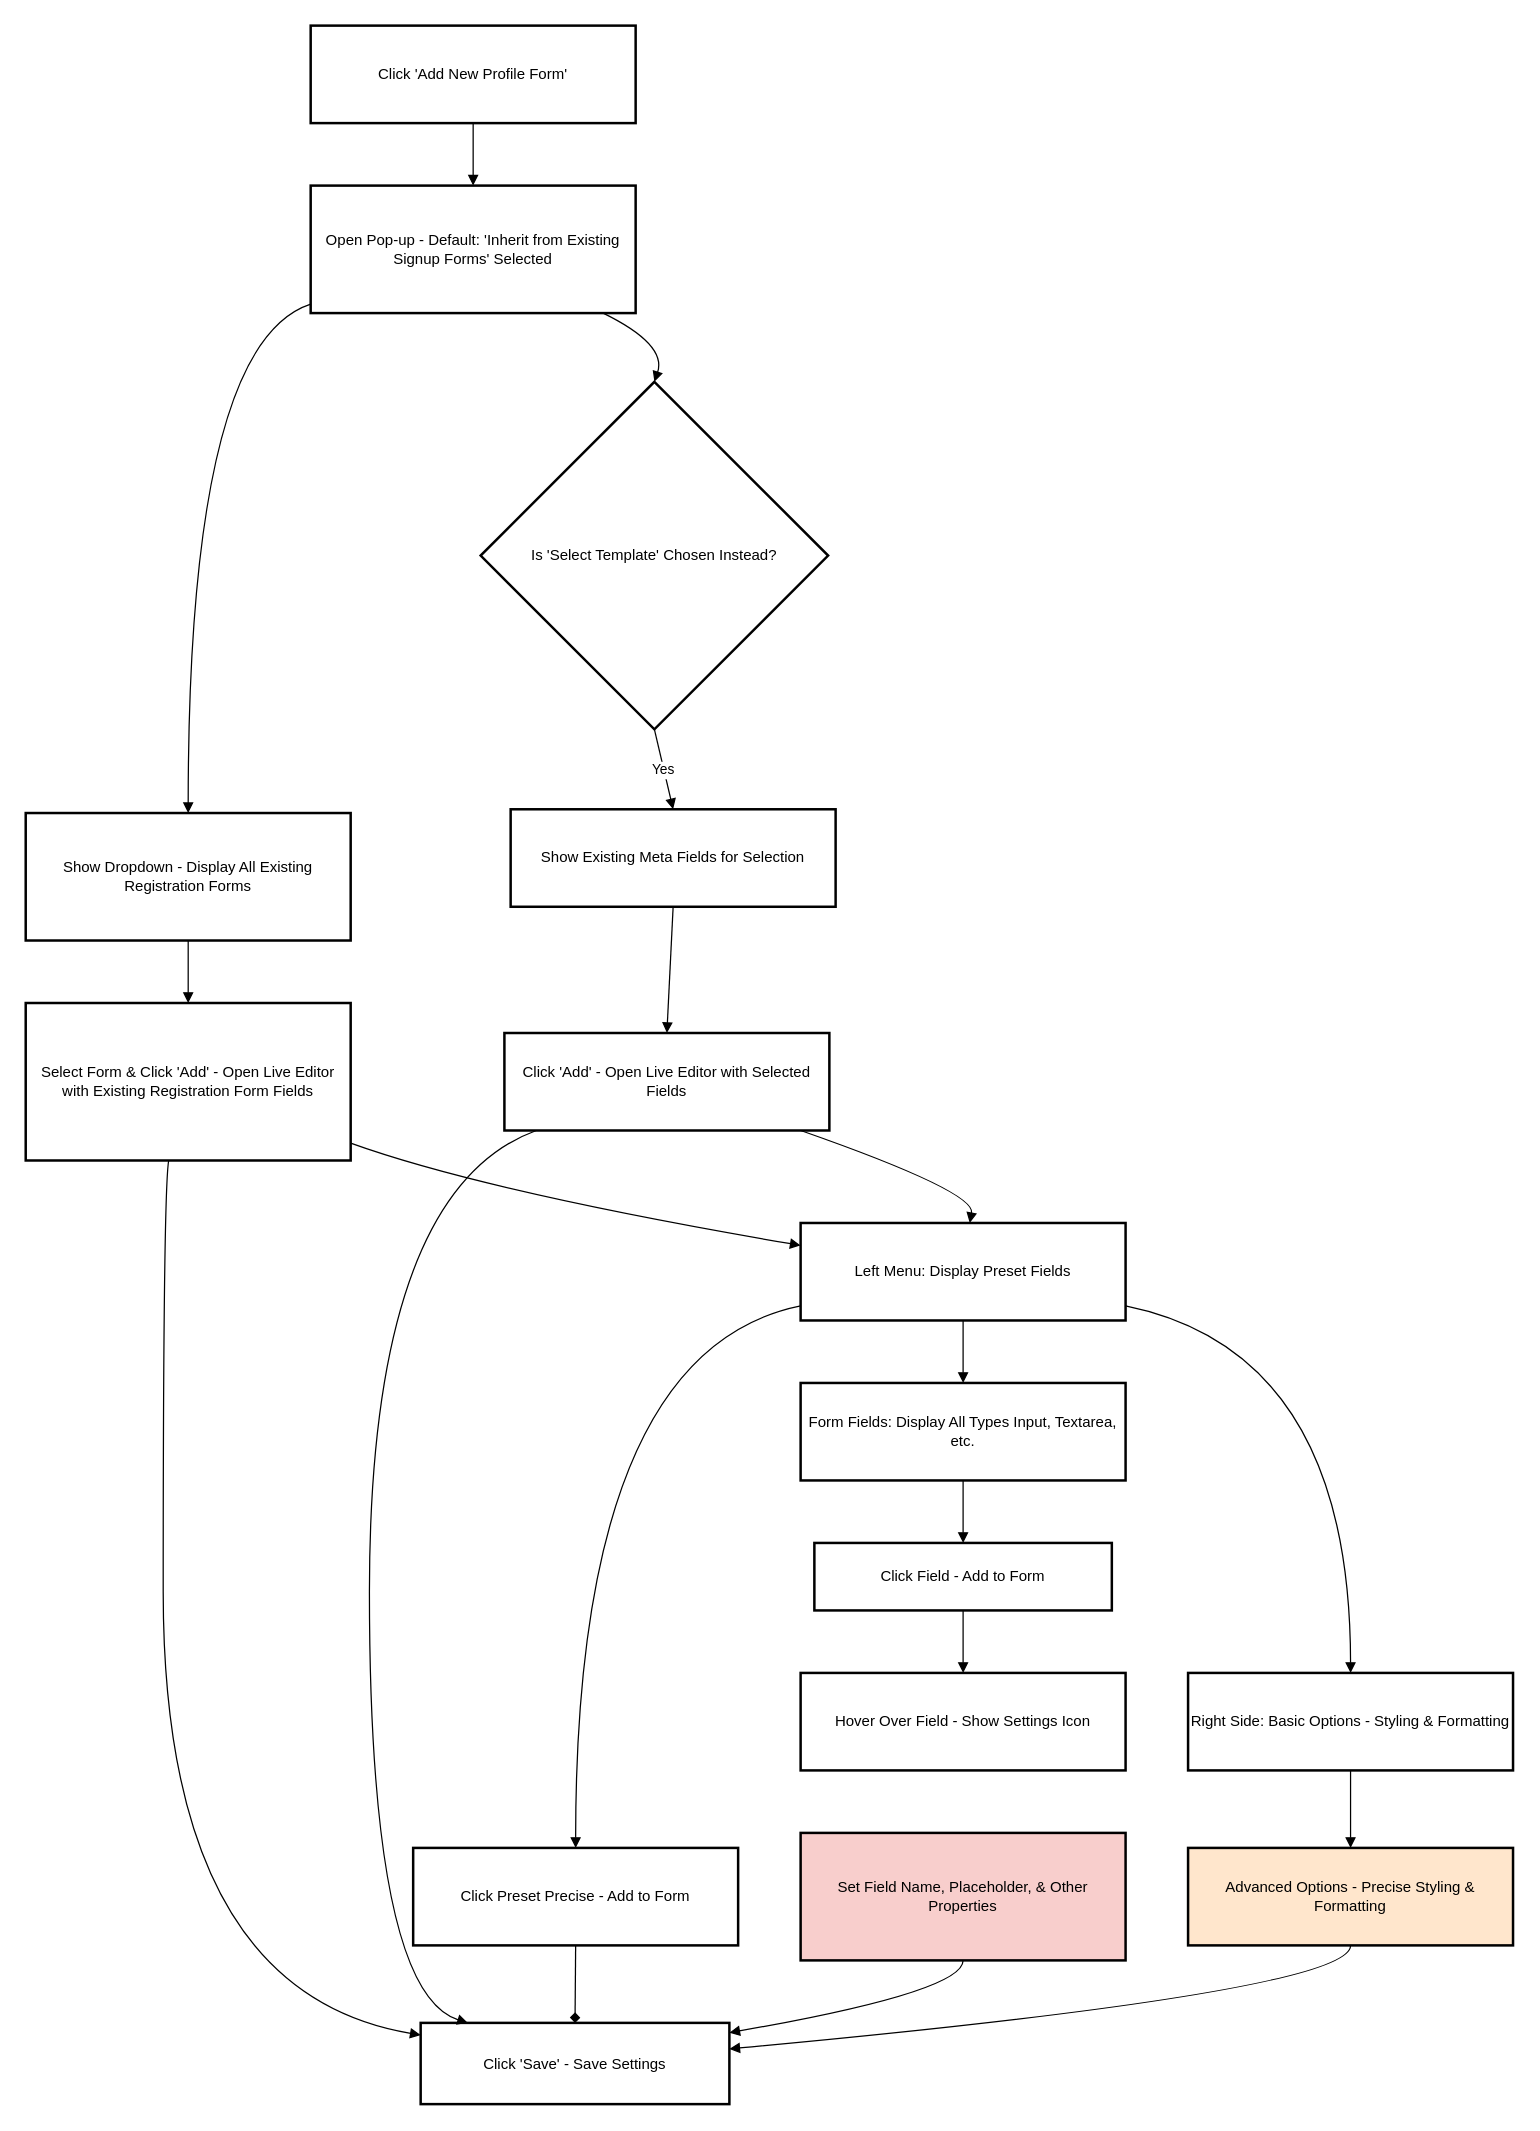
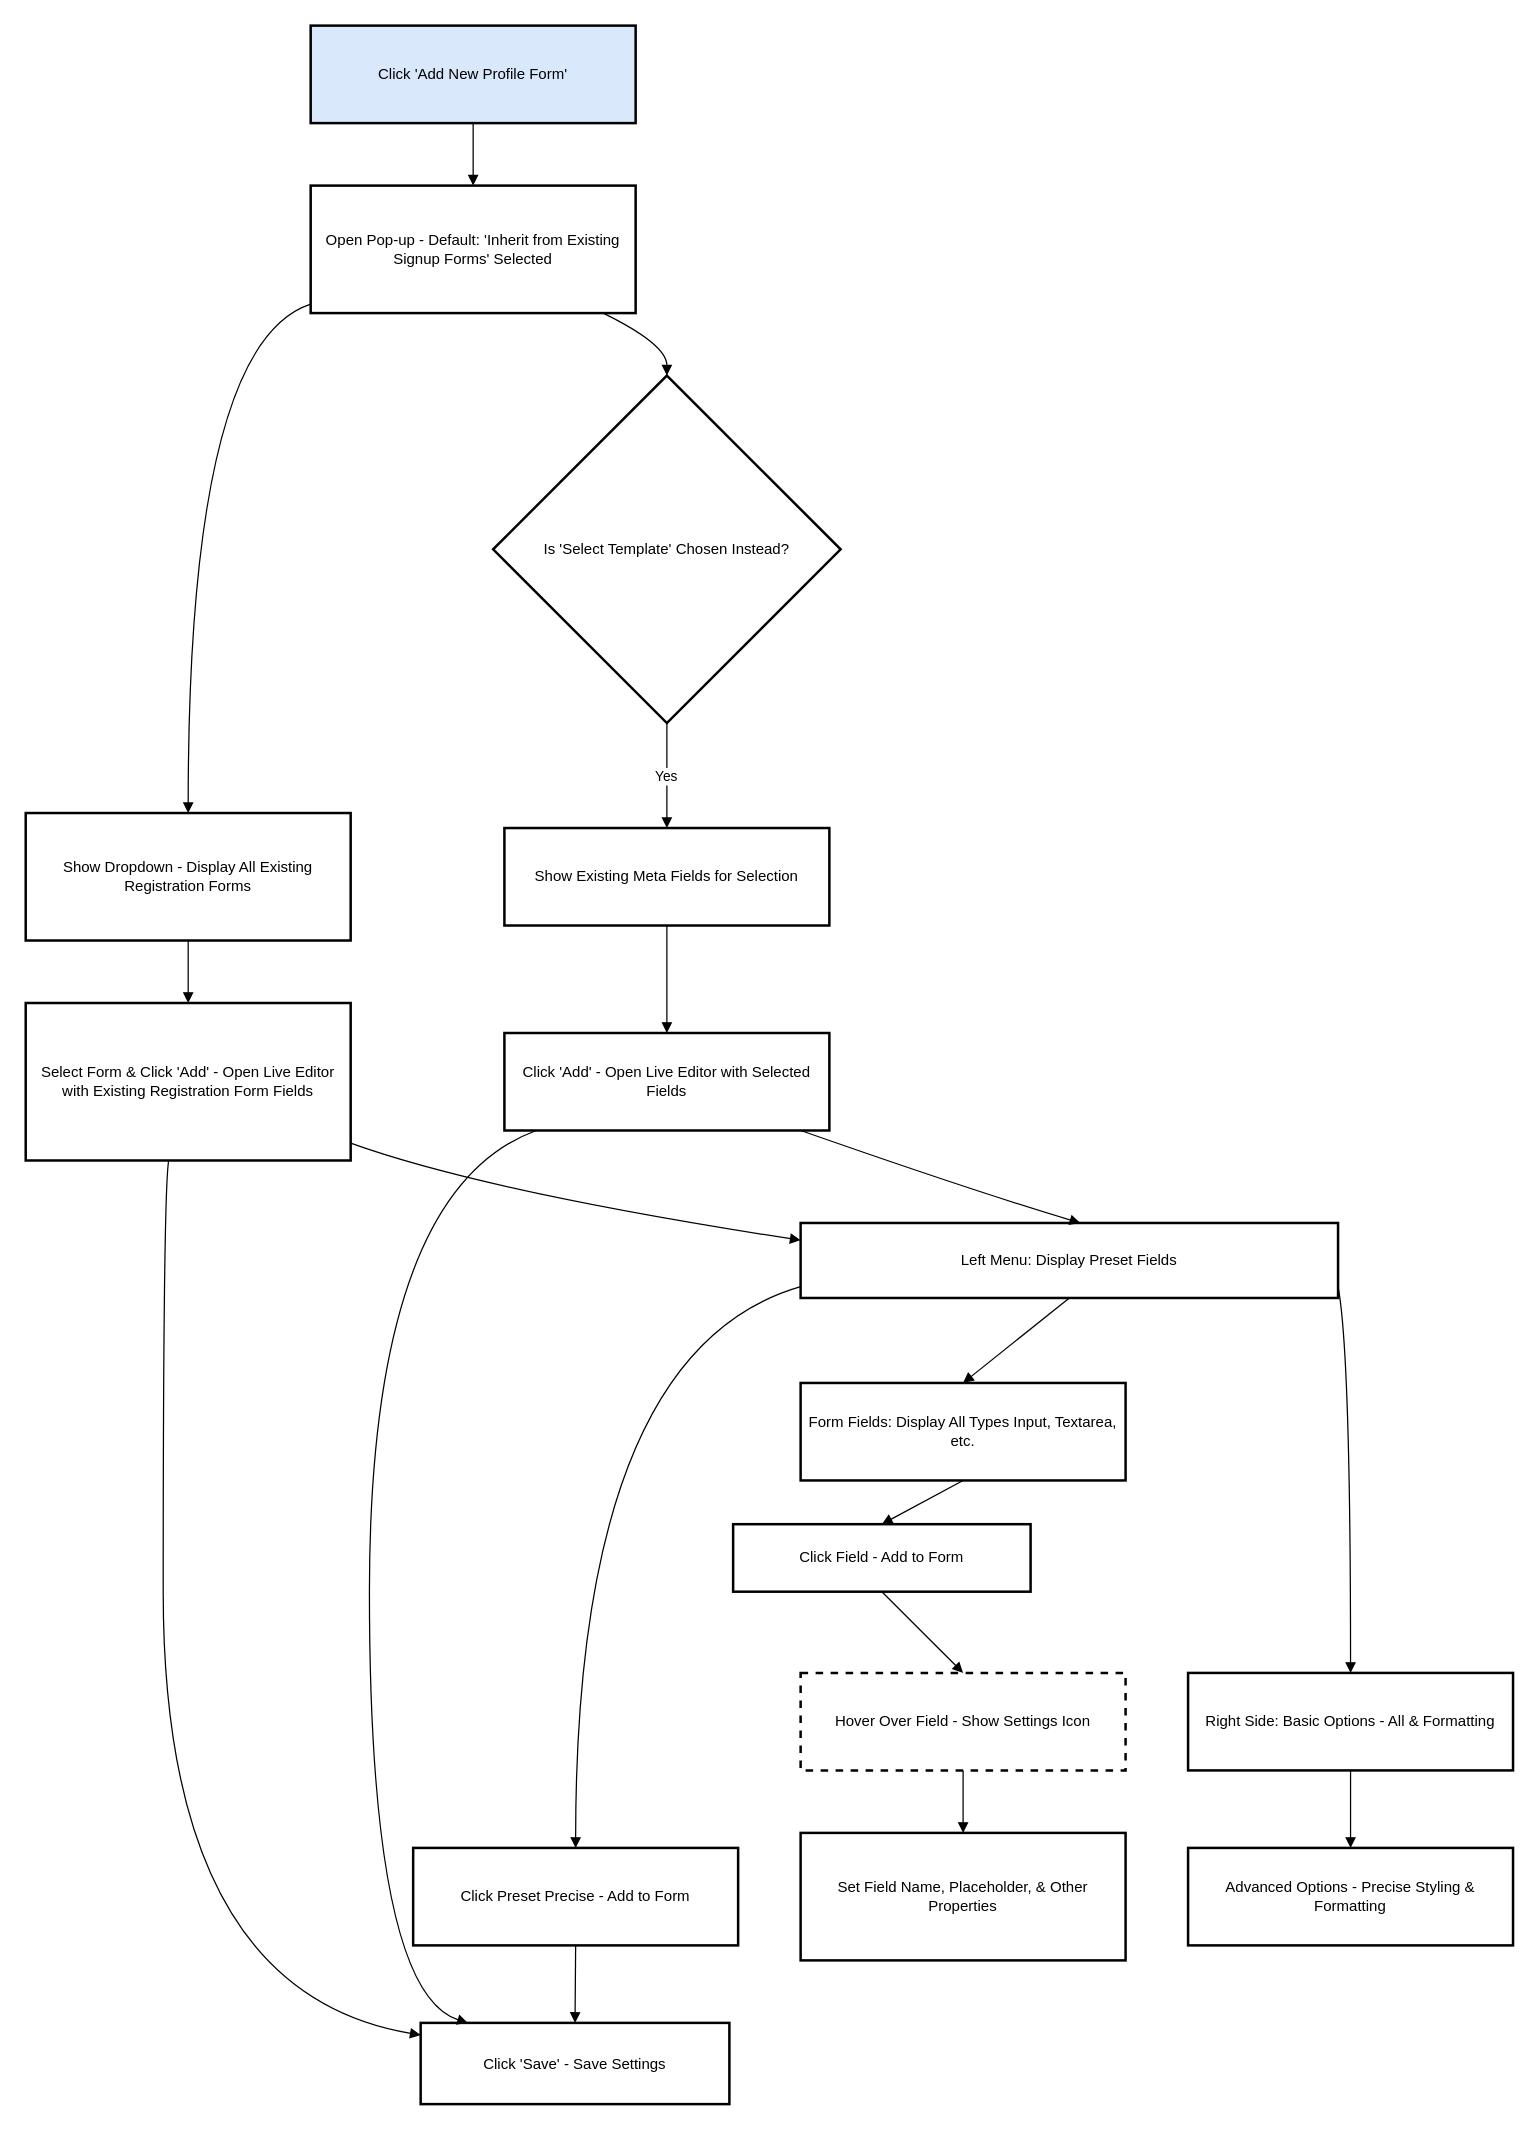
  <mxCell id="0" />
  <mxCell id="1" parent="0" />
- <mxCell id="2" value="Click 'Add New Profile Form'" style="whiteSpace=wrap;strokeWidth=2;" vertex="1" parent="1"><mxGeometry x="248" y="20" width="260" height="78" as="geometry" /></mxCell>
+ <mxCell id="2" value="Click 'Add New Profile Form'" style="whiteSpace=wrap;strokeWidth=2;fillColor=#dae8fc;" vertex="1" parent="1"><mxGeometry x="248" y="20" width="260" height="78" as="geometry" /></mxCell>
  <mxCell id="3" value="Open Pop-up - Default: 'Inherit from Existing Signup Forms' Selected" style="whiteSpace=wrap;strokeWidth=2;" vertex="1" parent="1"><mxGeometry x="248" y="148" width="260" height="102" as="geometry" /></mxCell>
  <mxCell id="4" value="Show Dropdown - Display All Existing Registration Forms" style="whiteSpace=wrap;strokeWidth=2;" vertex="1" parent="1"><mxGeometry x="20" y="650" width="260" height="102" as="geometry" /></mxCell>
  <mxCell id="5" value="Select Form &amp; Click 'Add' - Open Live Editor with Existing Registration Form Fields" style="whiteSpace=wrap;strokeWidth=2;" vertex="1" parent="1"><mxGeometry x="20" y="802" width="260" height="126" as="geometry" /></mxCell>
  <mxCell id="6" value="Click 'Save' - Save Settings" style="whiteSpace=wrap;strokeWidth=2;" vertex="1" parent="1"><mxGeometry x="336" y="1618" width="247" height="65" as="geometry" /></mxCell>
- <mxCell id="7" value="Is 'Select Template' Chosen Instead?" style="rhombus;strokeWidth=2;whiteSpace=wrap;" vertex="1" parent="1"><mxGeometry x="384" y="305" width="278" height="278" as="geometry" /></mxCell>
- <mxCell id="8" value="Show Existing Meta Fields for Selection" style="whiteSpace=wrap;strokeWidth=2;" vertex="1" parent="1"><mxGeometry x="408" y="647" width="260" height="78" as="geometry" /></mxCell>
+ <mxCell id="7" value="Is 'Select Template' Chosen Instead?" style="rhombus;strokeWidth=2;whiteSpace=wrap;" vertex="1" parent="1"><mxGeometry x="394" y="300" width="278" height="278" as="geometry" /></mxCell>
+ <mxCell id="8" value="Show Existing Meta Fields for Selection" style="whiteSpace=wrap;strokeWidth=2;" vertex="1" parent="1"><mxGeometry x="403" y="662" width="260" height="78" as="geometry" /></mxCell>
  <mxCell id="9" value="Click 'Add' - Open Live Editor with Selected Fields" style="whiteSpace=wrap;strokeWidth=2;" vertex="1" parent="1"><mxGeometry x="403" y="826" width="260" height="78" as="geometry" /></mxCell>
- <mxCell id="10" value="Left Menu: Display Preset Fields" style="whiteSpace=wrap;strokeWidth=2;" vertex="1" parent="1"><mxGeometry x="640" y="978" width="260" height="78" as="geometry" /></mxCell>
+ <mxCell id="10" value="Left Menu: Display Preset Fields" style="whiteSpace=wrap;strokeWidth=2;" vertex="1" parent="1"><mxGeometry x="640" y="978" width="430" height="60" as="geometry" /></mxCell>
  <mxCell id="11" value="Click Preset Precise - Add to Form" style="whiteSpace=wrap;strokeWidth=2;" vertex="1" parent="1"><mxGeometry x="330" y="1478" width="260" height="78" as="geometry" /></mxCell>
  <mxCell id="12" value="Form Fields: Display All Types Input, Textarea, etc." style="whiteSpace=wrap;strokeWidth=2;" vertex="1" parent="1"><mxGeometry x="640" y="1106" width="260" height="78" as="geometry" /></mxCell>
- <mxCell id="13" value="Click Field - Add to Form" style="whiteSpace=wrap;strokeWidth=2;" vertex="1" parent="1"><mxGeometry x="651" y="1234" width="238" height="54" as="geometry" /></mxCell>
- <mxCell id="14" value="Hover Over Field - Show Settings Icon" style="whiteSpace=wrap;strokeWidth=2;" vertex="1" parent="1"><mxGeometry x="640" y="1338" width="260" height="78" as="geometry" /></mxCell>
- <mxCell id="15" value="Set Field Name, Placeholder, &amp; Other Properties" style="whiteSpace=wrap;strokeWidth=2;fillColor=#f8cecc;" vertex="1" parent="1"><mxGeometry x="640" y="1466" width="260" height="102" as="geometry" /></mxCell>
- <mxCell id="16" value="Right Side: Basic Options - Styling &amp; Formatting" style="whiteSpace=wrap;strokeWidth=2;" vertex="1" parent="1"><mxGeometry x="950" y="1338" width="260" height="78" as="geometry" /></mxCell>
- <mxCell id="17" value="Advanced Options - Precise Styling &amp; Formatting" style="whiteSpace=wrap;strokeWidth=2;fillColor=#ffe6cc;" vertex="1" parent="1"><mxGeometry x="950" y="1478" width="260" height="78" as="geometry" /></mxCell>
+ <mxCell id="13" value="Click Field - Add to Form" style="whiteSpace=wrap;strokeWidth=2;" vertex="1" parent="1"><mxGeometry x="586" y="1219" width="238" height="54" as="geometry" /></mxCell>
+ <mxCell id="14" value="Hover Over Field - Show Settings Icon" style="whiteSpace=wrap;strokeWidth=2;dashed=1;" vertex="1" parent="1"><mxGeometry x="640" y="1338" width="260" height="78" as="geometry" /></mxCell>
+ <mxCell id="15" value="Set Field Name, Placeholder, &amp; Other Properties" style="whiteSpace=wrap;strokeWidth=2;" vertex="1" parent="1"><mxGeometry x="640" y="1466" width="260" height="102" as="geometry" /></mxCell>
+ <mxCell id="16" value="Right Side: Basic Options - All &amp; Formatting" style="whiteSpace=wrap;strokeWidth=2;" vertex="1" parent="1"><mxGeometry x="950" y="1338" width="260" height="78" as="geometry" /></mxCell>
+ <mxCell id="17" value="Advanced Options - Precise Styling &amp; Formatting" style="whiteSpace=wrap;strokeWidth=2;" vertex="1" parent="1"><mxGeometry x="950" y="1478" width="260" height="78" as="geometry" /></mxCell>
  <mxCell id="18" value="" style="curved=1;startArrow=none;endArrow=block;exitX=0.5;exitY=1;entryX=0.5;entryY=0;rounded=0;" edge="1" parent="1" source="2" target="3"><mxGeometry relative="1" as="geometry"><Array as="points" /></mxGeometry></mxCell>
  <mxCell id="19" value="" style="curved=1;startArrow=none;endArrow=block;exitX=0;exitY=0.93;entryX=0.5;entryY=0;rounded=0;" edge="1" parent="1" source="3" target="4"><mxGeometry relative="1" as="geometry"><Array as="points"><mxPoint x="150" y="275" /></Array></mxGeometry></mxCell>
  <mxCell id="20" value="" style="curved=1;startArrow=none;endArrow=block;exitX=0.5;exitY=1;entryX=0.5;entryY=0;rounded=0;" edge="1" parent="1" source="4" target="5"><mxGeometry relative="1" as="geometry"><Array as="points" /></mxGeometry></mxCell>
  <mxCell id="21" value="" style="curved=1;startArrow=none;endArrow=block;exitX=0.44;exitY=1;entryX=0;entryY=0.15;rounded=0;" edge="1" parent="1" source="5" target="6"><mxGeometry relative="1" as="geometry"><Array as="points"><mxPoint x="130" y="953" /><mxPoint x="130" y="1593" /></Array></mxGeometry></mxCell>
  <mxCell id="22" value="" style="curved=1;startArrow=none;endArrow=block;exitX=0.9;exitY=1;entryX=0.5;entryY=0;rounded=0;" edge="1" parent="1" source="3" target="7"><mxGeometry relative="1" as="geometry"><Array as="points"><mxPoint x="533" y="275" /></Array></mxGeometry></mxCell>
  <mxCell id="23" value="Yes" style="curved=1;startArrow=none;endArrow=block;exitX=0.5;exitY=1;entryX=0.5;entryY=0.01;rounded=0;" edge="1" parent="1" source="7" target="8"><mxGeometry relative="1" as="geometry"><Array as="points" /></mxGeometry></mxCell>
  <mxCell id="24" value="" style="curved=1;startArrow=none;endArrow=block;exitX=0.5;exitY=1.01;entryX=0.5;entryY=0.01;rounded=0;" edge="1" parent="1" source="8" target="9"><mxGeometry relative="1" as="geometry"><Array as="points" /></mxGeometry></mxCell>
  <mxCell id="25" value="" style="curved=1;startArrow=none;endArrow=block;exitX=0.09;exitY=1.01;entryX=0.16;entryY=0.01;rounded=0;" edge="1" parent="1" source="9" target="6"><mxGeometry relative="1" as="geometry"><Array as="points"><mxPoint x="295" y="953" /><mxPoint x="295" y="1593" /></Array></mxGeometry></mxCell>
  <mxCell id="26" value="" style="curved=1;startArrow=none;endArrow=block;exitX=1;exitY=0.89;entryX=0;entryY=0.23;rounded=0;" edge="1" parent="1" source="5" target="10"><mxGeometry relative="1" as="geometry"><Array as="points"><mxPoint x="388" y="953" /></Array></mxGeometry></mxCell>
  <mxCell id="27" value="" style="curved=1;startArrow=none;endArrow=block;exitX=0.92;exitY=1.01;entryX=0.52;entryY=0.01;rounded=0;" edge="1" parent="1" source="9" target="10"><mxGeometry relative="1" as="geometry"><Array as="points"><mxPoint x="780" y="953" /></Array></mxGeometry></mxCell>
  <mxCell id="28" value="" style="curved=1;startArrow=none;endArrow=block;exitX=0;exitY=0.85;entryX=0.5;entryY=0.01;rounded=0;" edge="1" parent="1" source="10" target="11"><mxGeometry relative="1" as="geometry"><Array as="points"><mxPoint x="460" y="1081" /></Array></mxGeometry></mxCell>
- <mxCell id="29" value="" style="curved=1;startArrow=none;endArrow=diamond;exitX=0.5;exitY=1.01;entryX=0.5;entryY=0.01;rounded=0;" edge="1" parent="1" source="11" target="6"><mxGeometry relative="1" as="geometry"><Array as="points" /></mxGeometry></mxCell>
+ <mxCell id="29" value="" style="curved=1;startArrow=none;endArrow=block;exitX=0.5;exitY=1.01;entryX=0.5;entryY=0.01;rounded=0;" edge="1" parent="1" source="11" target="6"><mxGeometry relative="1" as="geometry"><Array as="points" /></mxGeometry></mxCell>
  <mxCell id="30" value="" style="curved=1;startArrow=none;endArrow=block;exitX=0.5;exitY=1.01;entryX=0.5;entryY=0.01;rounded=0;" edge="1" parent="1" source="10" target="12"><mxGeometry relative="1" as="geometry"><Array as="points" /></mxGeometry></mxCell>
  <mxCell id="31" value="" style="curved=1;startArrow=none;endArrow=block;exitX=0.5;exitY=1.01;entryX=0.5;entryY=0.01;rounded=0;" edge="1" parent="1" source="12" target="13"><mxGeometry relative="1" as="geometry"><Array as="points" /></mxGeometry></mxCell>
  <mxCell id="32" value="" style="curved=1;startArrow=none;endArrow=block;exitX=0.5;exitY=1.01;entryX=0.5;entryY=0.01;rounded=0;" edge="1" parent="1" source="13" target="14"><mxGeometry relative="1" as="geometry"><Array as="points" /></mxGeometry></mxCell>
- <mxCell id="34" value="" style="curved=1;startArrow=none;endArrow=block;exitX=0.5;exitY=1;entryX=1;entryY=0.12;rounded=0;" edge="1" parent="1" source="15" target="6"><mxGeometry relative="1" as="geometry"><Array as="points"><mxPoint x="770" y="1593" /></Array></mxGeometry></mxCell>
+ <mxCell id="33" value="" style="curved=1;startArrow=none;endArrow=block;exitX=0.5;exitY=1.01;entryX=0.5;entryY=0;rounded=0;" edge="1" parent="1" source="14" target="15"><mxGeometry relative="1" as="geometry"><Array as="points" /></mxGeometry></mxCell>
  <mxCell id="35" value="" style="curved=1;startArrow=none;endArrow=block;exitX=1;exitY=0.85;entryX=0.5;entryY=0.01;rounded=0;" edge="1" parent="1" source="10" target="16"><mxGeometry relative="1" as="geometry"><Array as="points"><mxPoint x="1080" y="1081" /></Array></mxGeometry></mxCell>
  <mxCell id="36" value="" style="curved=1;startArrow=none;endArrow=block;exitX=0.5;exitY=1.01;entryX=0.5;entryY=0.01;rounded=0;" edge="1" parent="1" source="16" target="17"><mxGeometry relative="1" as="geometry"><Array as="points" /></mxGeometry></mxCell>
- <mxCell id="37" value="" style="curved=1;startArrow=none;endArrow=block;exitX=0.5;exitY=1.01;entryX=1;entryY=0.32;rounded=0;" edge="1" parent="1" source="17" target="6"><mxGeometry relative="1" as="geometry"><Array as="points"><mxPoint x="1080" y="1593" /></Array></mxGeometry></mxCell>
